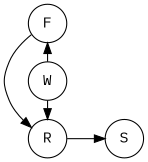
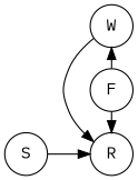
  digraph {
    fontname="IBM Plex Mono"
    rankdir=LR
    node [fontname="IBM Plex Mono" fontsize=14 shape=circle]
    edge [fontname="IBM Plex Mono"]
    n1 [label=R]
    n2 [label=W]
    n3 [label=F]
    n4 [label=S]
    subgraph sub_1 {
      rank=same
      n1
      n2
      n3
    }
-   n1 -> n4
+   n4 -> n1
    n2 -> n1
    n3 -> n1
-   n3 -> n2 [dir=back]
+   n2 -> n3 [dir=back]
  }
